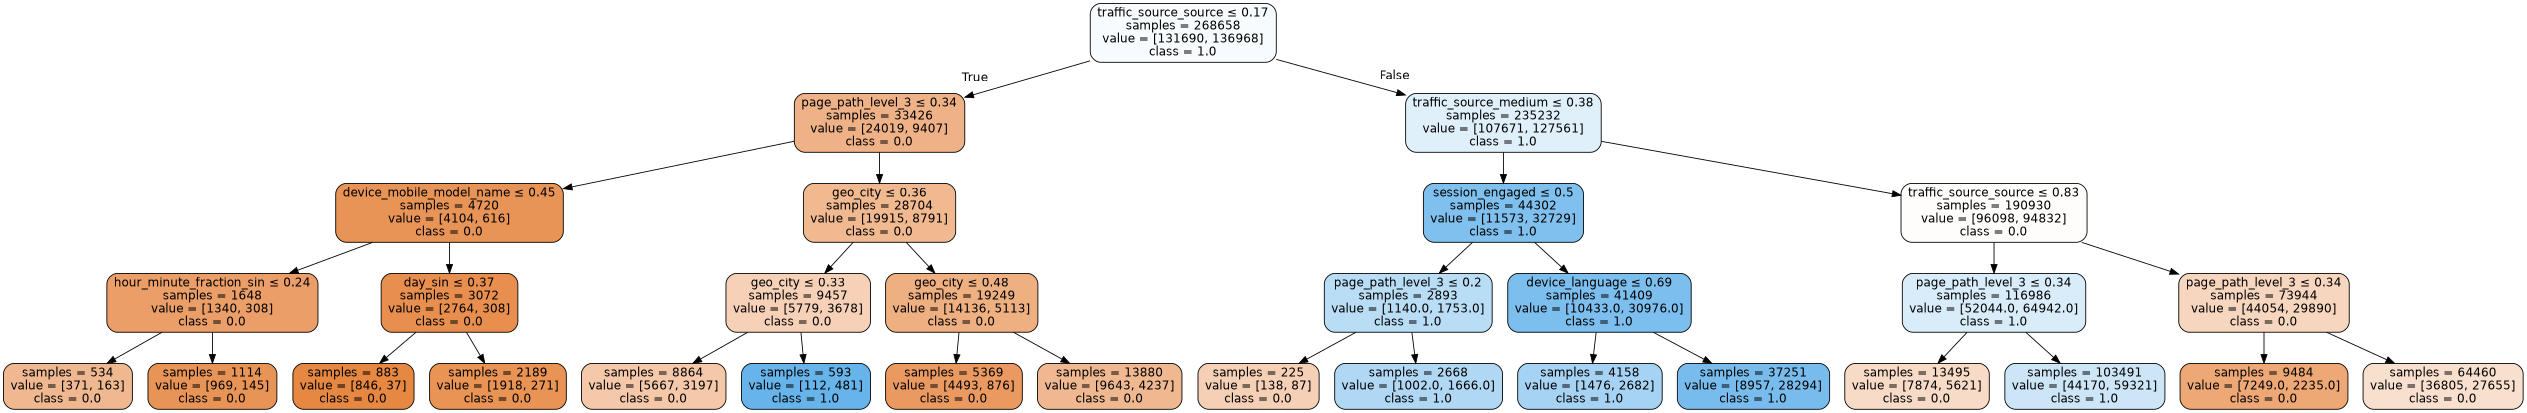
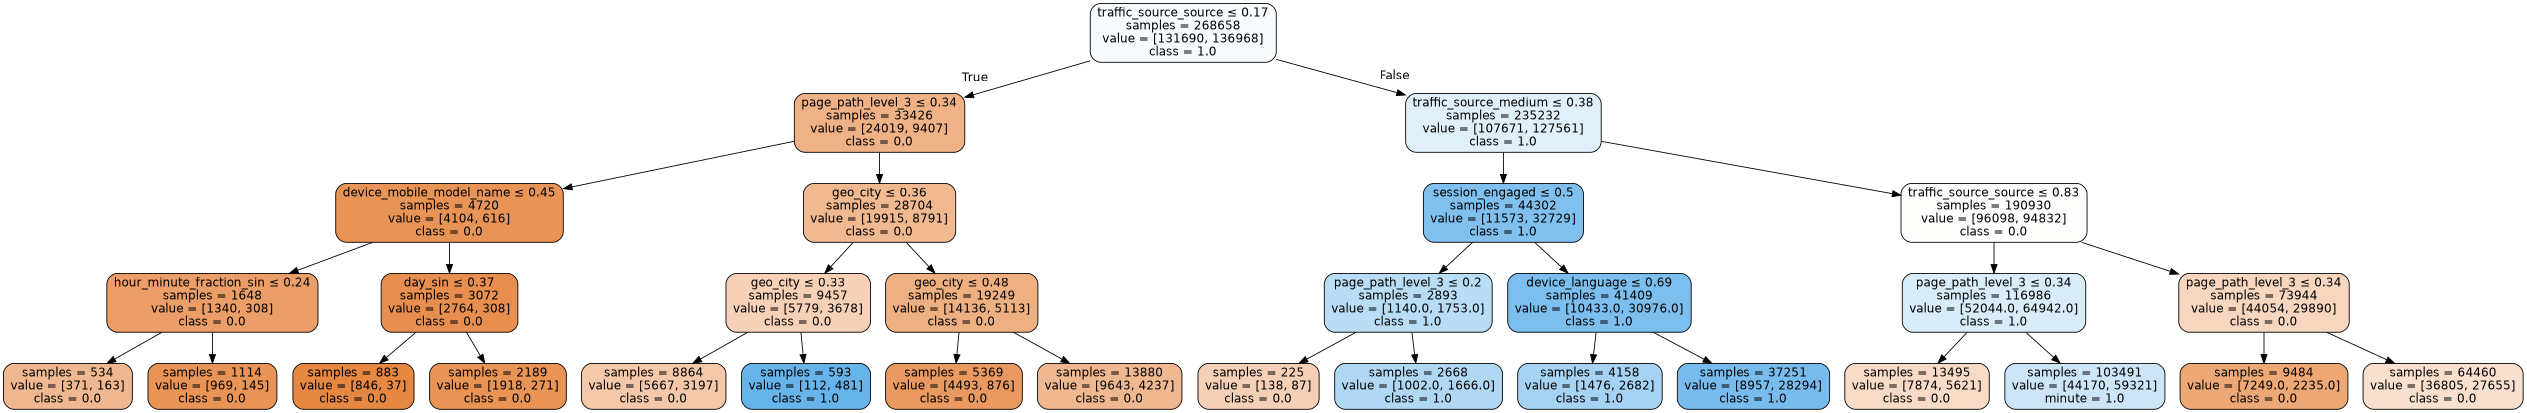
  digraph {
    node [color=black fillcolor="#e99457" fontname=helvetica shape=box style="filled, rounded"]
    edge [fontname=helvetica]
    n1 [fillcolor="#f7fbfe" label=<traffic_source_source &le; 0.17<br/>samples = 268658<br/>value = [131690, 136968]<br/>class = 1.0>]
    n2 [fillcolor="#efb287" label=<page_path_level_3 &le; 0.34<br/>samples = 33426<br/>value = [24019, 9407]<br/>class = 0.0>]
    n3 [fillcolor="#e0f0fb" label=<traffic_source_medium &le; 0.38<br/>samples = 235232<br/>value = [107671, 127561]<br/>class = 1.0>]
    n4 [label=<device_mobile_model_name &le; 0.45<br/>samples = 4720<br/>value = [4104, 616]<br/>class = 0.0>]
    n5 [fillcolor="#f0b990" label=<geo_city &le; 0.36<br/>samples = 28704<br/>value = [19915, 8791]<br/>class = 0.0>]
    n6 [fillcolor="#7fc0ee" label=<session_engaged &le; 0.5<br/>samples = 44302<br/>value = [11573, 32729]<br/>class = 1.0>]
    n7 [fillcolor="#fffdfc" label=<traffic_source_source &le; 0.83<br/>samples = 190930<br/>value = [96098, 94832]<br/>class = 0.0>]
    n8 [fillcolor="#eb9e67" label=<hour_minute_fraction_sin &le; 0.24<br/>samples = 1648<br/>value = [1340, 308]<br/>class = 0.0>]
    n9 [fillcolor="#e88f4f" label=<day_sin &le; 0.37<br/>samples = 3072<br/>value = [2764, 308]<br/>class = 0.0>]
    n10 [fillcolor="#f6d1b7" label=<geo_city &le; 0.33<br/>samples = 9457<br/>value = [5779, 3678]<br/>class = 0.0>]
    n11 [fillcolor="#eeaf81" label=<geo_city &le; 0.48<br/>samples = 19249<br/>value = [14136, 5113]<br/>class = 0.0>]
    n12 [fillcolor="#f0b890" label=<samples = 534<br/>value = [371, 163]<br/>class = 0.0>]
    n13 [label=<samples = 1114<br/>value = [969, 145]<br/>class = 0.0>]
    n14 [fillcolor="#e68742" label=<samples = 883<br/>value = [846, 37]<br/>class = 0.0>]
    n15 [fillcolor="#e99355" label=<samples = 2189<br/>value = [1918, 271]<br/>class = 0.0>]
    n16 [fillcolor="#f4c8a9" label=<samples = 8864<br/>value = [5667, 3197]<br/>class = 0.0>]
    n17 [fillcolor="#67b4eb" label=<samples = 593<br/>value = [112, 481]<br/>class = 1.0>]
    n18 [fillcolor="#ea9a60" label=<samples = 5369<br/>value = [4493, 876]<br/>class = 0.0>]
    n19 [fillcolor="#f0b890" label=<samples = 13880<br/>value = [9643, 4237]<br/>class = 0.0>]
    n20 [fillcolor="#baddf6" label=<page_path_level_3 &le; 0.2<br/>samples = 2893<br/>value = [1140.0, 1753.0]<br/>class = 1.0>]
    n21 [fillcolor="#7cbeee" label=<device_language &le; 0.69<br/>samples = 41409<br/>value = [10433.0, 30976.0]<br/>class = 1.0>]
    n22 [fillcolor="#d8ecfa" label=<page_path_level_3 &le; 0.34<br/>samples = 116986<br/>value = [52044.0, 64942.0]<br/>class = 1.0>]
    n23 [fillcolor="#f7d6bf" label=<page_path_level_3 &le; 0.34<br/>samples = 73944<br/>value = [44054, 29890]<br/>class = 0.0>]
    n24 [fillcolor="#f5d0b6" label=<samples = 225<br/>value = [138, 87]<br/>class = 0.0>]
    n25 [fillcolor="#b0d8f5" label=<samples = 2668<br/>value = [1002.0, 1666.0]<br/>class = 1.0>]
    n26 [fillcolor="#a6d3f3" label=<samples = 4158<br/>value = [1476, 2682]<br/>class = 1.0>]
    n27 [fillcolor="#78bced" label=<samples = 37251<br/>value = [8957, 28294]<br/>class = 1.0>]
    n28 [fillcolor="#f8dbc6" label=<samples = 13495<br/>value = [7874, 5621]<br/>class = 0.0>]
-   n29 [fillcolor="#cce6f8" label=<samples = 103491<br/>value = [44170, 59321]<br/>class = 1.0>]
+   n29 [fillcolor="#cce6f8" label=<samples = 103491<br/>value = [44170, 59321]<br/>minute = 1.0>]
    n30 [fillcolor="#eda876" label=<samples = 9484<br/>value = [7249.0, 2235.0]<br/>class = 0.0>]
    n31 [fillcolor="#f9e0ce" label=<samples = 64460<br/>value = [36805, 27655]<br/>class = 0.0>]
    n1 -> n2 [headlabel=True labelangle=45 labeldistance=2.5]
    n1 -> n3 [headlabel=False labelangle=-45 labeldistance=2.5]
    n2 -> n4
    n2 -> n5
    n3 -> n6
    n3 -> n7
    n4 -> n8
    n4 -> n9
    n5 -> n10
    n5 -> n11
    n6 -> n20
    n6 -> n21
    n7 -> n22
    n7 -> n23
    n8 -> n12
    n8 -> n13
    n9 -> n14
    n9 -> n15
    n10 -> n16
    n10 -> n17
    n11 -> n18
    n11 -> n19
    n20 -> n24
    n20 -> n25
    n21 -> n26
    n21 -> n27
    n22 -> n28
    n22 -> n29
    n23 -> n30
    n23 -> n31
  }
